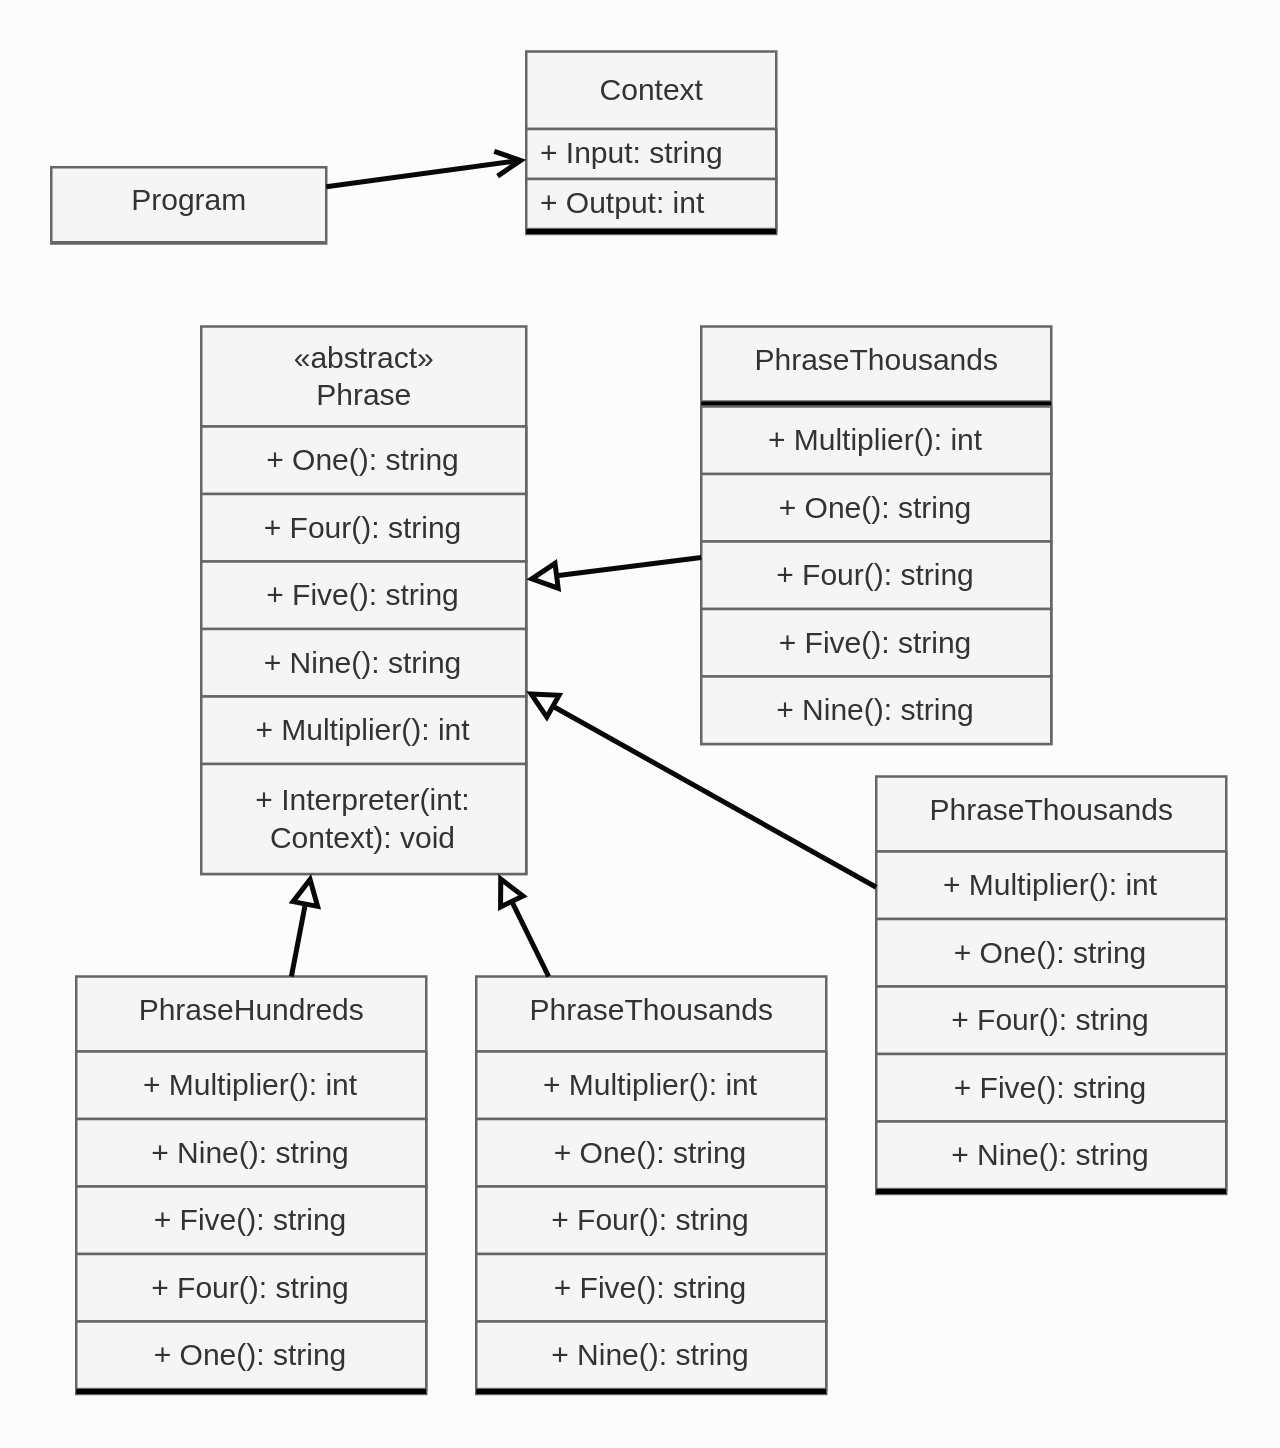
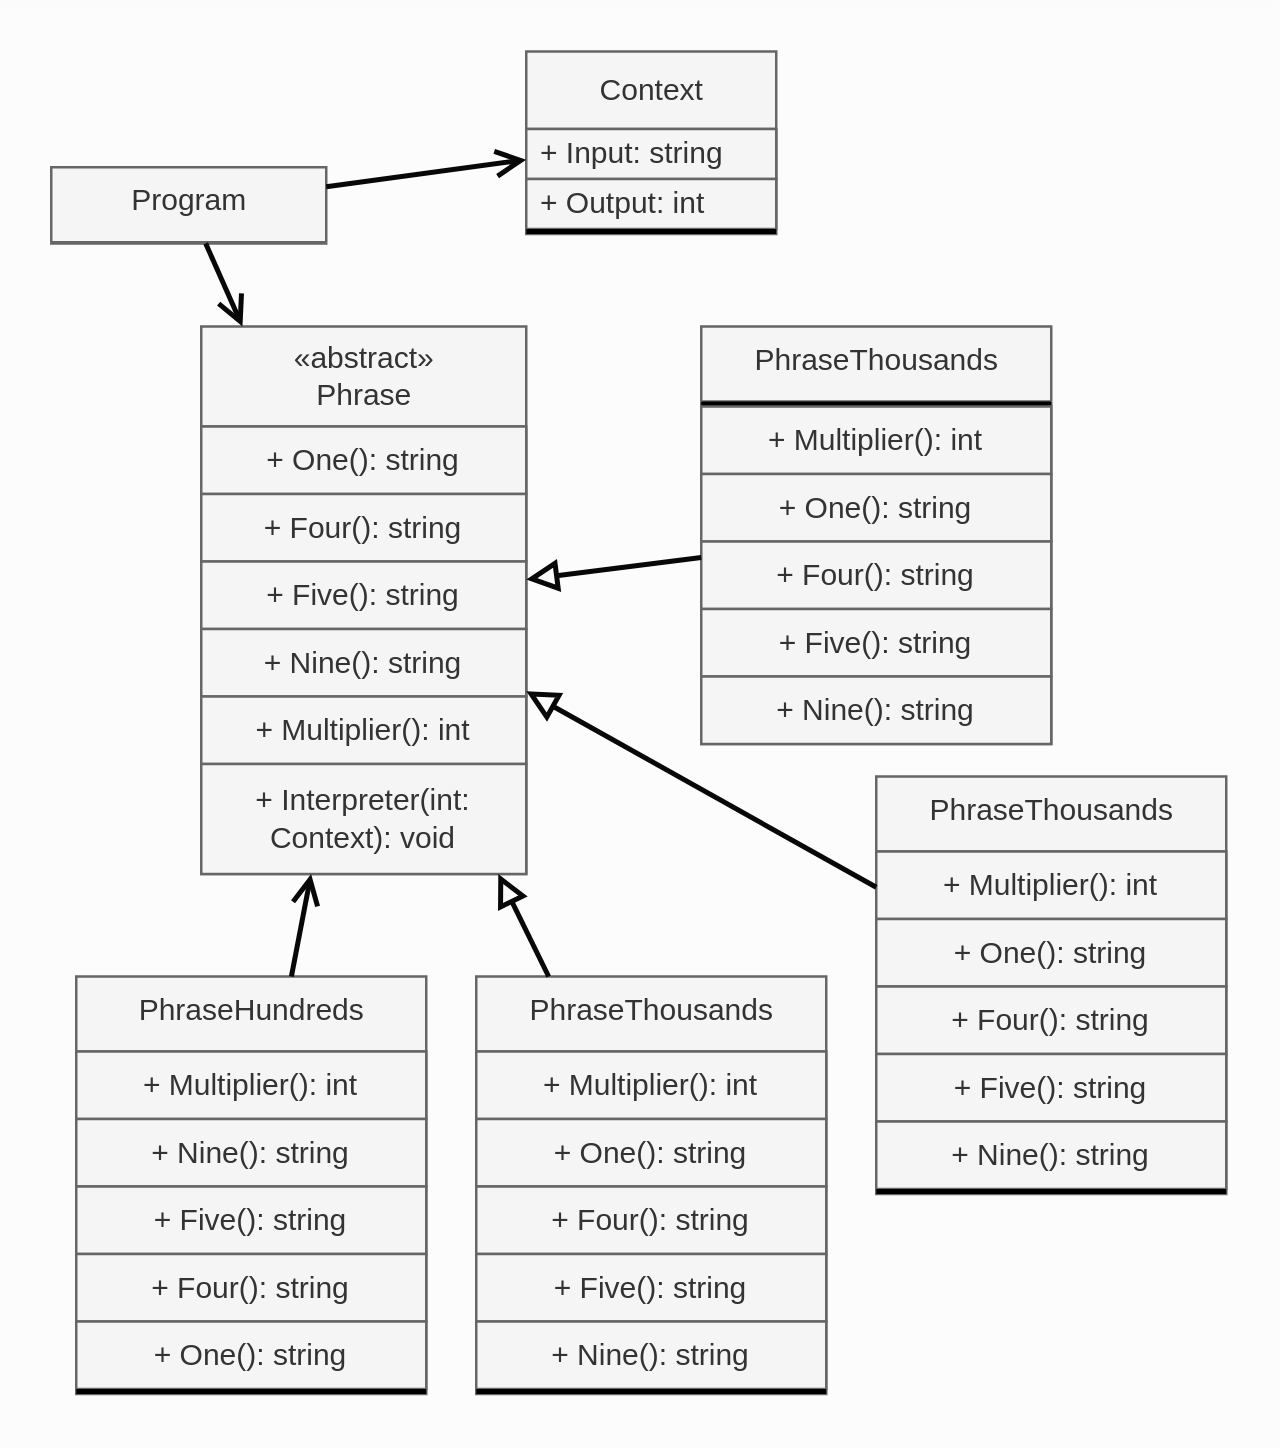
  <mxCell id="0" />
  <mxCell id="1" parent="0" />
  <mxCell id="2" value="&lt;span style=&quot;font-weight: 400;&quot;&gt;Context&lt;br&gt;&lt;/span&gt;" style="swimlane;fontStyle=1;align=center;verticalAlign=middle;childLayout=stackLayout;horizontal=1;startSize=31;horizontalStack=0;resizeParent=1;resizeParentMax=0;resizeLast=0;collapsible=0;marginBottom=0;html=1;fillColor=#f5f5f5;fontColor=#333333;strokeColor=#666666;" parent="1" vertex="1"><mxGeometry x="210" y="20" width="100" height="73" as="geometry" /></mxCell>
  <mxCell id="3" value="+ Input: string" style="text;html=1;strokeColor=#666666;fillColor=#f5f5f5;align=left;verticalAlign=middle;spacingLeft=4;spacingRight=4;overflow=hidden;rotatable=0;points=[[0,0.5],[1,0.5]];portConstraint=eastwest;fontColor=#333333;" parent="2" vertex="1"><mxGeometry y="31" width="100" height="20" as="geometry" /></mxCell>
  <mxCell id="4" value="+ Output: int" style="text;html=1;strokeColor=#666666;fillColor=#f5f5f5;align=left;verticalAlign=middle;spacingLeft=4;spacingRight=4;overflow=hidden;rotatable=0;points=[[0,0.5],[1,0.5]];portConstraint=eastwest;fontColor=#333333;" vertex="1" parent="2"><mxGeometry y="51" width="100" height="20" as="geometry" /></mxCell>
  <mxCell id="5" value="" style="line;strokeWidth=2;align=left;verticalAlign=middle;spacingTop=-1;spacingLeft=3;spacingRight=3;rotatable=0;labelPosition=right;points=[];portConstraint=eastwest;labelBackgroundColor=#D1AEFC;labelBorderColor=none;shadow=0;" parent="2" vertex="1"><mxGeometry y="71" width="100" height="2" as="geometry" /></mxCell>
  <mxCell id="6" value="Program" style="swimlane;fontStyle=0;align=center;verticalAlign=top;childLayout=stackLayout;horizontal=1;startSize=30;horizontalStack=0;resizeParent=1;resizeParentMax=0;resizeLast=0;collapsible=0;marginBottom=0;html=1;fillColor=#f5f5f5;fontColor=#333333;strokeColor=#666666;" parent="1" vertex="1"><mxGeometry x="20" y="66.25" width="110" height="30.5" as="geometry" /></mxCell>
  <mxCell id="7" value="" style="endArrow=open;startArrow=none;endFill=0;startFill=0;endSize=8;html=1;verticalAlign=bottom;labelBackgroundColor=none;strokeWidth=2;sketch=0;fillColor=#f5f5f5;strokeColor=#080808;" parent="1" source="6" target="2" edge="1"><mxGeometry width="160" relative="1" as="geometry"><mxPoint x="520" y="85.5" as="sourcePoint" /><mxPoint x="680" y="85.5" as="targetPoint" /></mxGeometry></mxCell>
  <mxCell id="8" value="&lt;span style=&quot;font-weight: 400;&quot;&gt;«abstract»&lt;/span&gt;&lt;br style=&quot;font-weight: 400;&quot;&gt;&lt;span style=&quot;font-weight: 400;&quot;&gt;Phrase&lt;br&gt;&lt;/span&gt;" style="swimlane;fontStyle=1;align=center;verticalAlign=middle;childLayout=stackLayout;horizontal=1;startSize=40;horizontalStack=0;resizeParent=1;resizeParentMax=0;resizeLast=0;collapsible=0;marginBottom=0;html=1;fillColor=#f5f5f5;fontColor=#333333;strokeColor=#666666;" parent="1" vertex="1"><mxGeometry x="80" y="130" width="130" height="219" as="geometry" /></mxCell>
  <mxCell id="9" value="+ One(): string" style="text;html=1;strokeColor=#666666;fillColor=#f5f5f5;align=center;verticalAlign=middle;spacingLeft=4;spacingRight=4;overflow=hidden;rotatable=0;points=[[0,0.5],[1,0.5]];portConstraint=eastwest;fontColor=#333333;" parent="8" vertex="1"><mxGeometry y="40" width="130" height="27" as="geometry" /></mxCell>
  <mxCell id="10" value="+ Four(): string" style="text;html=1;strokeColor=#666666;fillColor=#f5f5f5;align=center;verticalAlign=middle;spacingLeft=4;spacingRight=4;overflow=hidden;rotatable=0;points=[[0,0.5],[1,0.5]];portConstraint=eastwest;fontColor=#333333;" vertex="1" parent="8"><mxGeometry y="67" width="130" height="27" as="geometry" /></mxCell>
  <mxCell id="11" value="+ Five(): string" style="text;html=1;strokeColor=#666666;fillColor=#f5f5f5;align=center;verticalAlign=middle;spacingLeft=4;spacingRight=4;overflow=hidden;rotatable=0;points=[[0,0.5],[1,0.5]];portConstraint=eastwest;fontColor=#333333;" vertex="1" parent="8"><mxGeometry y="94" width="130" height="27" as="geometry" /></mxCell>
  <mxCell id="12" value="+ Nine(): string" style="text;html=1;strokeColor=#666666;fillColor=#f5f5f5;align=center;verticalAlign=middle;spacingLeft=4;spacingRight=4;overflow=hidden;rotatable=0;points=[[0,0.5],[1,0.5]];portConstraint=eastwest;fontColor=#333333;" parent="8" vertex="1"><mxGeometry y="121" width="130" height="27" as="geometry" /></mxCell>
  <mxCell id="13" value="+ Multiplier(): int" style="text;html=1;strokeColor=#666666;fillColor=#f5f5f5;align=center;verticalAlign=middle;spacingLeft=4;spacingRight=4;overflow=hidden;rotatable=0;points=[[0,0.5],[1,0.5]];portConstraint=eastwest;fontColor=#333333;" vertex="1" parent="8"><mxGeometry y="148" width="130" height="27" as="geometry" /></mxCell>
  <mxCell id="14" value="+ Interpreter(int: &lt;br&gt;Context): void" style="text;html=1;strokeColor=#666666;fillColor=#f5f5f5;align=center;verticalAlign=middle;spacingLeft=4;spacingRight=4;overflow=hidden;rotatable=0;points=[[0,0.5],[1,0.5]];portConstraint=eastwest;fontColor=#333333;" parent="8" vertex="1"><mxGeometry y="175" width="130" height="44" as="geometry" /></mxCell>
  <mxCell id="15" value="PhraseHundreds" style="swimlane;fontStyle=0;align=center;verticalAlign=top;childLayout=stackLayout;horizontal=1;startSize=30;horizontalStack=0;resizeParent=1;resizeParentMax=0;resizeLast=0;collapsible=0;marginBottom=0;html=1;fillColor=#f5f5f5;fontColor=#333333;strokeColor=#666666;" parent="1" vertex="1"><mxGeometry x="30" y="390" width="140" height="167" as="geometry" /></mxCell>
  <mxCell id="16" value="+ Multiplier(): int" style="text;html=1;strokeColor=#666666;fillColor=#f5f5f5;align=center;verticalAlign=middle;spacingLeft=4;spacingRight=4;overflow=hidden;rotatable=0;points=[[0,0.5],[1,0.5]];portConstraint=eastwest;fontColor=#333333;" vertex="1" parent="15"><mxGeometry y="30" width="140" height="27" as="geometry" /></mxCell>
  <mxCell id="17" value="+ Nine(): string" style="text;html=1;strokeColor=#666666;fillColor=#f5f5f5;align=center;verticalAlign=middle;spacingLeft=4;spacingRight=4;overflow=hidden;rotatable=0;points=[[0,0.5],[1,0.5]];portConstraint=eastwest;fontColor=#333333;" vertex="1" parent="15"><mxGeometry y="57" width="140" height="27" as="geometry" /></mxCell>
  <mxCell id="18" value="+ Five(): string" style="text;html=1;strokeColor=#666666;fillColor=#f5f5f5;align=center;verticalAlign=middle;spacingLeft=4;spacingRight=4;overflow=hidden;rotatable=0;points=[[0,0.5],[1,0.5]];portConstraint=eastwest;fontColor=#333333;" vertex="1" parent="15"><mxGeometry y="84" width="140" height="27" as="geometry" /></mxCell>
  <mxCell id="19" value="+ Four(): string" style="text;html=1;strokeColor=#666666;fillColor=#f5f5f5;align=center;verticalAlign=middle;spacingLeft=4;spacingRight=4;overflow=hidden;rotatable=0;points=[[0,0.5],[1,0.5]];portConstraint=eastwest;fontColor=#333333;" vertex="1" parent="15"><mxGeometry y="111" width="140" height="27" as="geometry" /></mxCell>
  <mxCell id="20" value="+ One(): string" style="text;html=1;strokeColor=#666666;fillColor=#f5f5f5;align=center;verticalAlign=middle;spacingLeft=4;spacingRight=4;overflow=hidden;rotatable=0;points=[[0,0.5],[1,0.5]];portConstraint=eastwest;fontColor=#333333;" vertex="1" parent="15"><mxGeometry y="138" width="140" height="27" as="geometry" /></mxCell>
  <mxCell id="21" value="" style="line;strokeWidth=2;align=left;verticalAlign=middle;spacingTop=-1;spacingLeft=3;spacingRight=3;rotatable=0;labelPosition=right;points=[];portConstraint=eastwest;labelBackgroundColor=#D1AEFC;labelBorderColor=none;shadow=0;" parent="15" vertex="1"><mxGeometry y="165" width="140" height="2" as="geometry" /></mxCell>
  <mxCell id="22" value="PhraseThousands" style="swimlane;fontStyle=0;align=center;verticalAlign=top;childLayout=stackLayout;horizontal=1;startSize=30;horizontalStack=0;resizeParent=1;resizeParentMax=0;resizeLast=0;collapsible=0;marginBottom=0;html=1;fillColor=#f5f5f5;fontColor=#333333;strokeColor=#666666;" parent="1" vertex="1"><mxGeometry x="190" y="390" width="140" height="167" as="geometry" /></mxCell>
  <mxCell id="23" value="+ Multiplier(): int" style="text;html=1;strokeColor=#666666;fillColor=#f5f5f5;align=center;verticalAlign=middle;spacingLeft=4;spacingRight=4;overflow=hidden;rotatable=0;points=[[0,0.5],[1,0.5]];portConstraint=eastwest;fontColor=#333333;" vertex="1" parent="22"><mxGeometry y="30" width="140" height="27" as="geometry" /></mxCell>
  <mxCell id="24" value="+ One(): string" style="text;html=1;strokeColor=#666666;fillColor=#f5f5f5;align=center;verticalAlign=middle;spacingLeft=4;spacingRight=4;overflow=hidden;rotatable=0;points=[[0,0.5],[1,0.5]];portConstraint=eastwest;fontColor=#333333;" vertex="1" parent="22"><mxGeometry y="57" width="140" height="27" as="geometry" /></mxCell>
  <mxCell id="25" value="+ Four(): string" style="text;html=1;strokeColor=#666666;fillColor=#f5f5f5;align=center;verticalAlign=middle;spacingLeft=4;spacingRight=4;overflow=hidden;rotatable=0;points=[[0,0.5],[1,0.5]];portConstraint=eastwest;fontColor=#333333;" vertex="1" parent="22"><mxGeometry y="84" width="140" height="27" as="geometry" /></mxCell>
  <mxCell id="26" value="+ Five(): string" style="text;html=1;strokeColor=#666666;fillColor=#f5f5f5;align=center;verticalAlign=middle;spacingLeft=4;spacingRight=4;overflow=hidden;rotatable=0;points=[[0,0.5],[1,0.5]];portConstraint=eastwest;fontColor=#333333;" vertex="1" parent="22"><mxGeometry y="111" width="140" height="27" as="geometry" /></mxCell>
  <mxCell id="27" value="+ Nine(): string" style="text;html=1;strokeColor=#666666;fillColor=#f5f5f5;align=center;verticalAlign=middle;spacingLeft=4;spacingRight=4;overflow=hidden;rotatable=0;points=[[0,0.5],[1,0.5]];portConstraint=eastwest;fontColor=#333333;" vertex="1" parent="22"><mxGeometry y="138" width="140" height="27" as="geometry" /></mxCell>
  <mxCell id="28" value="" style="line;strokeWidth=2;align=left;verticalAlign=middle;spacingTop=-1;spacingLeft=3;spacingRight=3;rotatable=0;labelPosition=right;points=[];portConstraint=eastwest;labelBackgroundColor=#D1AEFC;labelBorderColor=none;shadow=0;" parent="22" vertex="1"><mxGeometry y="165" width="140" height="2" as="geometry" /></mxCell>
  <mxCell id="29" value="" style="endArrow=block;startArrow=none;endFill=0;startFill=0;endSize=8;html=1;verticalAlign=bottom;labelBackgroundColor=none;sketch=0;strokeWidth=2;fillColor=#f5f5f5;strokeColor=#080808;" parent="1" edge="1" target="8" source="22"><mxGeometry width="160" relative="1" as="geometry"><mxPoint x="609.285" y="227.5" as="sourcePoint" /><mxPoint x="539" y="93" as="targetPoint" /></mxGeometry></mxCell>
- <mxCell id="30" value="" style="endArrow=block;startArrow=none;endFill=0;startFill=0;endSize=8;html=1;verticalAlign=bottom;labelBackgroundColor=none;sketch=0;strokeWidth=2;fillColor=#f5f5f5;strokeColor=#080808;" parent="1" edge="1" target="8" source="15"><mxGeometry width="160" relative="1" as="geometry"><mxPoint x="380.001" y="150" as="sourcePoint" /><mxPoint x="403" y="86" as="targetPoint" /></mxGeometry></mxCell>
+ <mxCell id="30" value="" style="endArrow=open;startArrow=none;endFill=0;startFill=0;endSize=8;html=1;verticalAlign=bottom;labelBackgroundColor=none;sketch=0;strokeWidth=2;fillColor=#f5f5f5;strokeColor=#080808;" parent="1" edge="1" target="8" source="15"><mxGeometry width="160" relative="1" as="geometry"><mxPoint x="380.001" y="150" as="sourcePoint" /><mxPoint x="403" y="86" as="targetPoint" /></mxGeometry></mxCell>
+ <mxCell id="31" value="" style="endArrow=open;startArrow=none;endFill=0;startFill=0;endSize=8;html=1;verticalAlign=bottom;labelBackgroundColor=none;strokeWidth=2;sketch=0;fillColor=#f5f5f5;strokeColor=#080808;" parent="1" source="6" edge="1" target="8"><mxGeometry width="160" relative="1" as="geometry"><mxPoint x="70.391" y="96" as="sourcePoint" /><mxPoint x="145.726" y="189" as="targetPoint" /></mxGeometry></mxCell>
  <mxCell id="32" value="PhraseThousands" style="swimlane;fontStyle=0;align=center;verticalAlign=top;childLayout=stackLayout;horizontal=1;startSize=30;horizontalStack=0;resizeParent=1;resizeParentMax=0;resizeLast=0;collapsible=0;marginBottom=0;html=1;fillColor=#f5f5f5;fontColor=#333333;strokeColor=#666666;" vertex="1" parent="1"><mxGeometry x="350" y="310" width="140" height="167" as="geometry" /></mxCell>
  <mxCell id="33" value="+ Multiplier(): int" style="text;html=1;strokeColor=#666666;fillColor=#f5f5f5;align=center;verticalAlign=middle;spacingLeft=4;spacingRight=4;overflow=hidden;rotatable=0;points=[[0,0.5],[1,0.5]];portConstraint=eastwest;fontColor=#333333;" vertex="1" parent="32"><mxGeometry y="30" width="140" height="27" as="geometry" /></mxCell>
  <mxCell id="34" value="+ One(): string" style="text;html=1;strokeColor=#666666;fillColor=#f5f5f5;align=center;verticalAlign=middle;spacingLeft=4;spacingRight=4;overflow=hidden;rotatable=0;points=[[0,0.5],[1,0.5]];portConstraint=eastwest;fontColor=#333333;" vertex="1" parent="32"><mxGeometry y="57" width="140" height="27" as="geometry" /></mxCell>
  <mxCell id="35" value="+ Four(): string" style="text;html=1;strokeColor=#666666;fillColor=#f5f5f5;align=center;verticalAlign=middle;spacingLeft=4;spacingRight=4;overflow=hidden;rotatable=0;points=[[0,0.5],[1,0.5]];portConstraint=eastwest;fontColor=#333333;" vertex="1" parent="32"><mxGeometry y="84" width="140" height="27" as="geometry" /></mxCell>
  <mxCell id="36" value="+ Five(): string" style="text;html=1;strokeColor=#666666;fillColor=#f5f5f5;align=center;verticalAlign=middle;spacingLeft=4;spacingRight=4;overflow=hidden;rotatable=0;points=[[0,0.5],[1,0.5]];portConstraint=eastwest;fontColor=#333333;" vertex="1" parent="32"><mxGeometry y="111" width="140" height="27" as="geometry" /></mxCell>
  <mxCell id="37" value="+ Nine(): string" style="text;html=1;strokeColor=#666666;fillColor=#f5f5f5;align=center;verticalAlign=middle;spacingLeft=4;spacingRight=4;overflow=hidden;rotatable=0;points=[[0,0.5],[1,0.5]];portConstraint=eastwest;fontColor=#333333;" vertex="1" parent="32"><mxGeometry y="138" width="140" height="27" as="geometry" /></mxCell>
  <mxCell id="38" value="" style="line;strokeWidth=2;align=left;verticalAlign=middle;spacingTop=-1;spacingLeft=3;spacingRight=3;rotatable=0;labelPosition=right;points=[];portConstraint=eastwest;labelBackgroundColor=#D1AEFC;labelBorderColor=none;shadow=0;" vertex="1" parent="32"><mxGeometry y="165" width="140" height="2" as="geometry" /></mxCell>
  <mxCell id="39" value="PhraseThousands" style="swimlane;fontStyle=0;align=center;verticalAlign=top;childLayout=stackLayout;horizontal=1;startSize=30;horizontalStack=0;resizeParent=1;resizeParentMax=0;resizeLast=0;collapsible=0;marginBottom=0;html=1;fillColor=#f5f5f5;fontColor=#333333;strokeColor=#666666;" vertex="1" parent="1"><mxGeometry x="280" y="130" width="140" height="167" as="geometry" /></mxCell>
  <mxCell id="40" value="" style="line;strokeWidth=2;align=left;verticalAlign=middle;spacingTop=-1;spacingLeft=3;spacingRight=3;rotatable=0;labelPosition=right;points=[];portConstraint=eastwest;labelBackgroundColor=#D1AEFC;labelBorderColor=none;shadow=0;" vertex="1" parent="39"><mxGeometry y="30" width="140" height="2" as="geometry" /></mxCell>
  <mxCell id="41" value="+ Multiplier(): int" style="text;html=1;strokeColor=#666666;fillColor=#f5f5f5;align=center;verticalAlign=middle;spacingLeft=4;spacingRight=4;overflow=hidden;rotatable=0;points=[[0,0.5],[1,0.5]];portConstraint=eastwest;fontColor=#333333;" vertex="1" parent="39"><mxGeometry y="32" width="140" height="27" as="geometry" /></mxCell>
  <mxCell id="42" value="+ One(): string" style="text;html=1;strokeColor=#666666;fillColor=#f5f5f5;align=center;verticalAlign=middle;spacingLeft=4;spacingRight=4;overflow=hidden;rotatable=0;points=[[0,0.5],[1,0.5]];portConstraint=eastwest;fontColor=#333333;" vertex="1" parent="39"><mxGeometry y="59" width="140" height="27" as="geometry" /></mxCell>
  <mxCell id="43" value="+ Four(): string" style="text;html=1;strokeColor=#666666;fillColor=#f5f5f5;align=center;verticalAlign=middle;spacingLeft=4;spacingRight=4;overflow=hidden;rotatable=0;points=[[0,0.5],[1,0.5]];portConstraint=eastwest;fontColor=#333333;" vertex="1" parent="39"><mxGeometry y="86" width="140" height="27" as="geometry" /></mxCell>
  <mxCell id="44" value="+ Five(): string" style="text;html=1;strokeColor=#666666;fillColor=#f5f5f5;align=center;verticalAlign=middle;spacingLeft=4;spacingRight=4;overflow=hidden;rotatable=0;points=[[0,0.5],[1,0.5]];portConstraint=eastwest;fontColor=#333333;" vertex="1" parent="39"><mxGeometry y="113" width="140" height="27" as="geometry" /></mxCell>
  <mxCell id="45" value="+ Nine(): string" style="text;html=1;strokeColor=#666666;fillColor=#f5f5f5;align=center;verticalAlign=middle;spacingLeft=4;spacingRight=4;overflow=hidden;rotatable=0;points=[[0,0.5],[1,0.5]];portConstraint=eastwest;fontColor=#333333;" vertex="1" parent="39"><mxGeometry y="140" width="140" height="27" as="geometry" /></mxCell>
  <mxCell id="46" value="" style="endArrow=block;startArrow=none;endFill=0;startFill=0;endSize=8;html=1;verticalAlign=bottom;labelBackgroundColor=none;sketch=0;strokeWidth=2;fillColor=#f5f5f5;strokeColor=#080808;" edge="1" parent="1" source="39" target="8"><mxGeometry width="160" relative="1" as="geometry"><mxPoint x="249.385" y="383" as="sourcePoint" /><mxPoint x="232.793" y="350" as="targetPoint" /></mxGeometry></mxCell>
  <mxCell id="47" value="" style="endArrow=block;startArrow=none;endFill=0;startFill=0;endSize=8;html=1;verticalAlign=bottom;labelBackgroundColor=none;sketch=0;strokeWidth=2;fillColor=#f5f5f5;strokeColor=#080808;" edge="1" parent="1" source="32" target="8"><mxGeometry width="160" relative="1" as="geometry"><mxPoint x="320" y="209" as="sourcePoint" /><mxPoint x="250" y="227" as="targetPoint" /></mxGeometry></mxCell>
